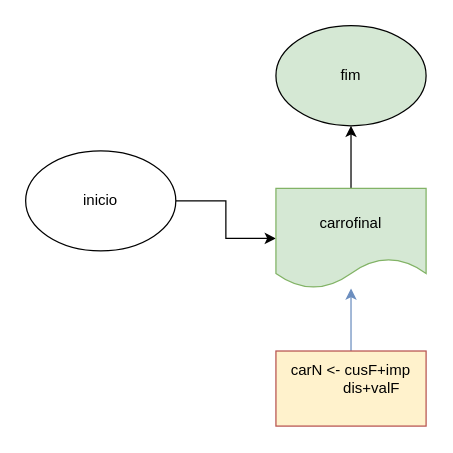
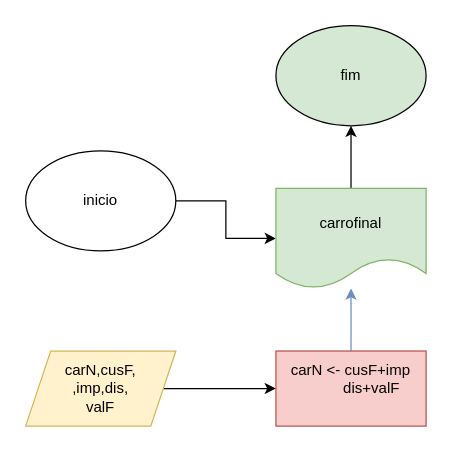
  <mxCell id="0" />
  <mxCell id="1" parent="0" />
  <mxCell id="2" value="" style="edgeStyle=orthogonalEdgeStyle;rounded=0;orthogonalLoop=1;jettySize=auto;html=1;" edge="1" parent="1" source="3" target="10"><mxGeometry relative="1" as="geometry" /></mxCell>
  <mxCell id="3" value="inicio" style="ellipse;whiteSpace=wrap;html=1;" vertex="1" parent="1"><mxGeometry x="20" y="120" width="120" height="80" as="geometry" /></mxCell>
  <mxCell id="4" value="fim" style="ellipse;whiteSpace=wrap;html=1;fillColor=#d5e8d4;" vertex="1" parent="1"><mxGeometry x="220" y="20" width="120" height="80" as="geometry" /></mxCell>
+ <mxCell id="5" value="" style="edgeStyle=orthogonalEdgeStyle;rounded=0;orthogonalLoop=1;jettySize=auto;html=1;" edge="1" parent="1" source="6" target="8"><mxGeometry relative="1" as="geometry" /></mxCell>
+ <mxCell id="6" value="carN,cusF,&lt;br&gt;,imp,dis,&lt;br&gt;valF" style="shape=parallelogram;perimeter=parallelogramPerimeter;whiteSpace=wrap;html=1;fixedSize=1;fillColor=#fff2cc;strokeColor=#d6b656;" vertex="1" parent="1"><mxGeometry x="20" y="280" width="120" height="60" as="geometry" /></mxCell>
  <mxCell id="7" value="" style="edgeStyle=orthogonalEdgeStyle;rounded=0;orthogonalLoop=1;jettySize=auto;html=1;fillColor=#dae8fc;strokeColor=#6c8ebf;" edge="1" parent="1" source="8" target="10"><mxGeometry relative="1" as="geometry" /></mxCell>
- <mxCell id="8" value="carN &amp;lt;- cusF+imp&lt;br&gt;&amp;nbsp; &amp;nbsp; &amp;nbsp; &amp;nbsp; &amp;nbsp; dis+valF&lt;br&gt;&amp;nbsp;" style="rounded=0;whiteSpace=wrap;html=1;fillColor=#fff2cc;strokeColor=#b85450;" vertex="1" parent="1"><mxGeometry x="220" y="280" width="120" height="60" as="geometry" /></mxCell>
+ <mxCell id="8" value="carN &amp;lt;- cusF+imp&lt;br&gt;&amp;nbsp; &amp;nbsp; &amp;nbsp; &amp;nbsp; &amp;nbsp; dis+valF&lt;br&gt;&amp;nbsp;" style="rounded=0;whiteSpace=wrap;html=1;fillColor=#f8cecc;strokeColor=#b85450;" vertex="1" parent="1"><mxGeometry x="220" y="280" width="120" height="60" as="geometry" /></mxCell>
  <mxCell id="9" value="" style="edgeStyle=orthogonalEdgeStyle;rounded=0;orthogonalLoop=1;jettySize=auto;html=1;" edge="1" parent="1" source="10" target="4"><mxGeometry relative="1" as="geometry" /></mxCell>
  <mxCell id="10" value="carrofinal" style="shape=document;whiteSpace=wrap;html=1;boundedLbl=1;fillColor=#d5e8d4;strokeColor=#82b366;" vertex="1" parent="1"><mxGeometry x="220" y="150" width="120" height="80" as="geometry" /></mxCell>
